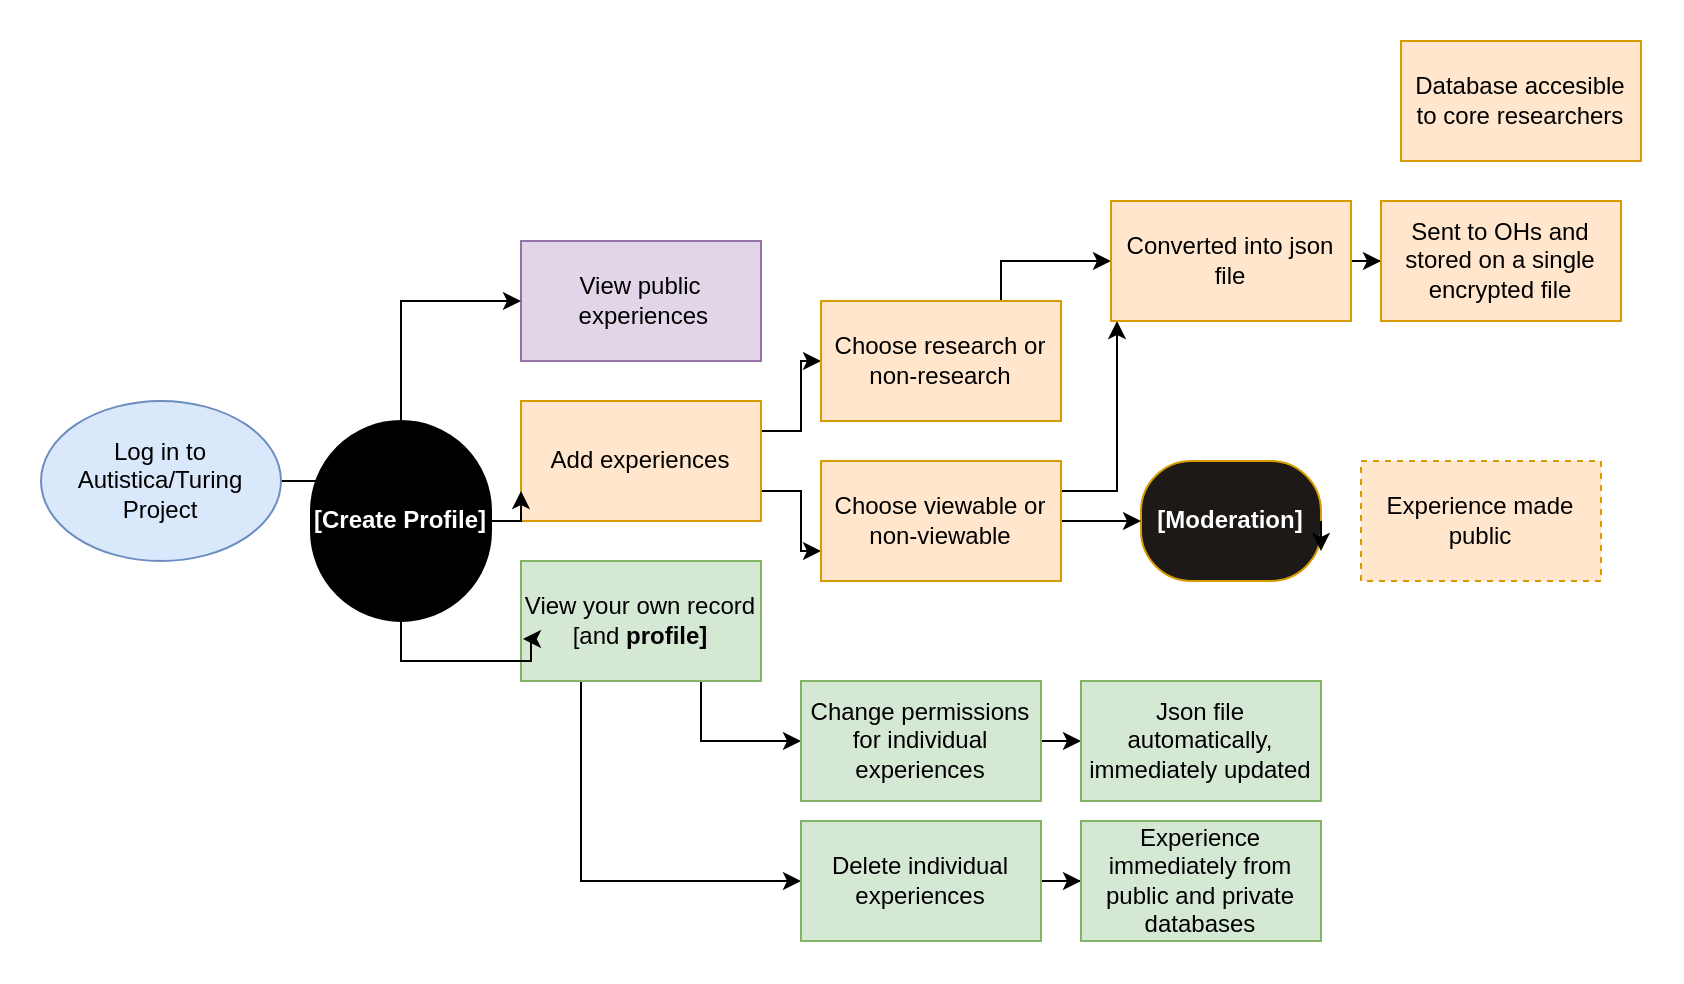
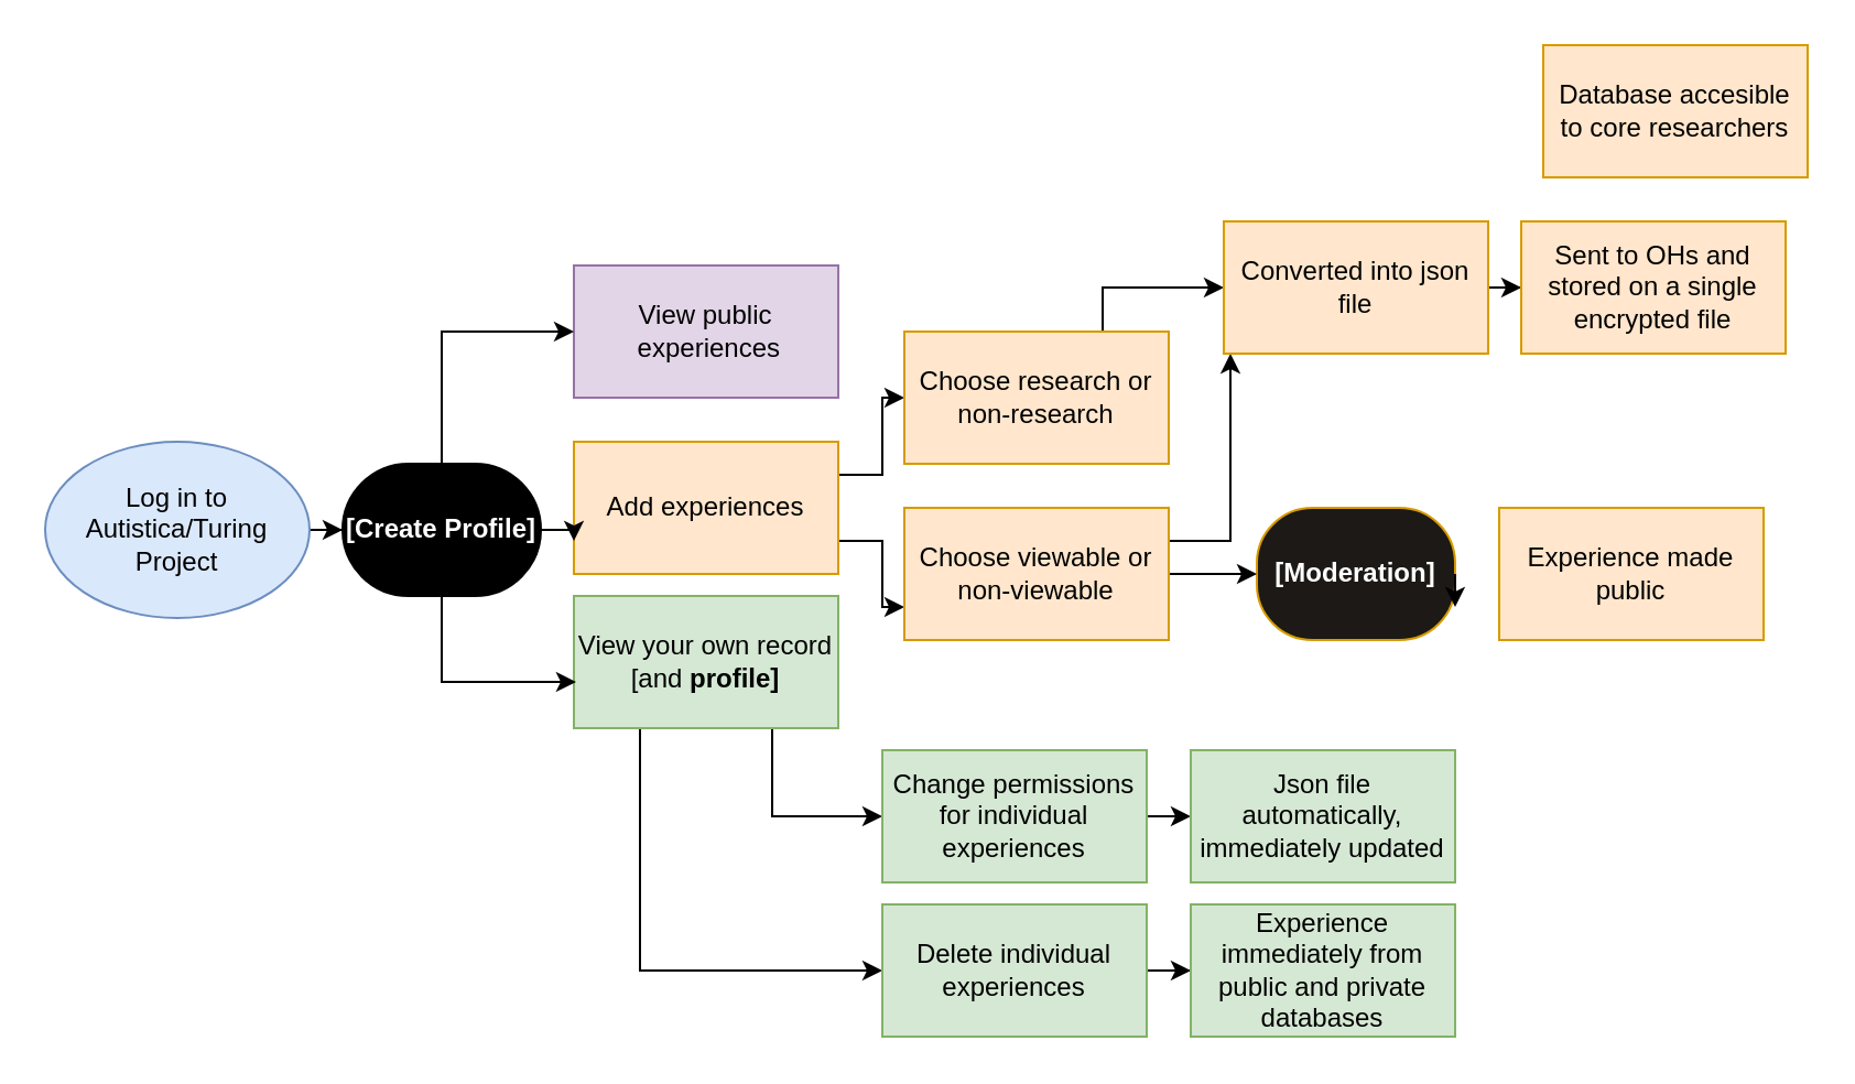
  <mxCell id="0" />
  <mxCell id="1" parent="0" />
  <mxCell id="2" style="edgeStyle=orthogonalEdgeStyle;rounded=0;orthogonalLoop=1;jettySize=auto;html=1;exitX=1;exitY=0.5;exitDx=0;exitDy=0;" edge="1" parent="1" source="3" target="20"><mxGeometry relative="1" as="geometry" /></mxCell>
  <mxCell id="3" value="Log in to Autistica/Turing Project" style="ellipse;whiteSpace=wrap;html=1;fillColor=#dae8fc;strokeColor=#6c8ebf;" vertex="1" parent="1"><mxGeometry y="200" width="120" height="80" as="geometry" x="20" /></mxCell>
  <mxCell id="4" value="View public &amp;nbsp;experiences" style="rounded=0;whiteSpace=wrap;html=1;fillColor=#e1d5e7;strokeColor=#9673a6;" vertex="1" parent="1"><mxGeometry x="260" y="120" width="120" height="60" as="geometry" /></mxCell>
  <mxCell id="5" style="edgeStyle=orthogonalEdgeStyle;rounded=0;orthogonalLoop=1;jettySize=auto;html=1;exitX=1;exitY=0.25;exitDx=0;exitDy=0;entryX=0;entryY=0.5;entryDx=0;entryDy=0;" edge="1" parent="1" source="7" target="16"><mxGeometry relative="1" as="geometry" /></mxCell>
  <mxCell id="6" style="edgeStyle=orthogonalEdgeStyle;rounded=0;orthogonalLoop=1;jettySize=auto;html=1;exitX=1;exitY=0.75;exitDx=0;exitDy=0;entryX=0;entryY=0.75;entryDx=0;entryDy=0;" edge="1" parent="1" source="7" target="14"><mxGeometry relative="1" as="geometry" /></mxCell>
  <mxCell id="7" value="Add experiences" style="rounded=0;whiteSpace=wrap;html=1;fillColor=#ffe6cc;strokeColor=#d79b00;" vertex="1" parent="1"><mxGeometry x="260" y="200" width="120" height="60" as="geometry" /></mxCell>
  <mxCell id="8" value="&lt;b&gt;&lt;font color=&quot;#ffffff&quot;&gt;[Moderation]&lt;/font&gt;&lt;/b&gt;" style="rounded=1;whiteSpace=wrap;html=1;arcSize=42;fillColor=#1C1916;strokeColor=#d79b00;" vertex="1" parent="1"><mxGeometry x="570" y="230" width="90" height="60" as="geometry" /></mxCell>
  <mxCell id="9" style="edgeStyle=orthogonalEdgeStyle;rounded=0;orthogonalLoop=1;jettySize=auto;html=1;exitX=0.75;exitY=1;exitDx=0;exitDy=0;entryX=0;entryY=0.5;entryDx=0;entryDy=0;" edge="1" parent="1" source="11" target="22"><mxGeometry relative="1" as="geometry" /></mxCell>
  <mxCell id="10" style="edgeStyle=orthogonalEdgeStyle;rounded=0;orthogonalLoop=1;jettySize=auto;html=1;exitX=0.25;exitY=1;exitDx=0;exitDy=0;entryX=0;entryY=0.5;entryDx=0;entryDy=0;" edge="1" parent="1" source="11" target="24"><mxGeometry relative="1" as="geometry" /></mxCell>
- <mxCell id="11" value="View your own record [and &lt;b&gt;profile]&lt;/b&gt;" style="rounded=0;whiteSpace=wrap;html=1;fillColor=#d5e8d4;strokeColor=#82b366;" vertex="1" parent="1"><mxGeometry x="260" y="280" width="120" height="60" as="geometry" /></mxCell>
+ <mxCell id="11" value="View your own record [and &lt;b&gt;profile]&lt;/b&gt;" style="rounded=0;whiteSpace=wrap;html=1;fillColor=#d5e8d4;strokeColor=#82b366;" vertex="1" parent="1"><mxGeometry x="260" y="270" width="120" height="60" as="geometry" /></mxCell>
  <mxCell id="12" style="edgeStyle=orthogonalEdgeStyle;rounded=0;orthogonalLoop=1;jettySize=auto;html=1;exitX=1;exitY=0.5;exitDx=0;exitDy=0;entryX=0;entryY=0.5;entryDx=0;entryDy=0;" edge="1" parent="1" source="14" target="8"><mxGeometry relative="1" as="geometry" /></mxCell>
  <mxCell id="13" style="edgeStyle=orthogonalEdgeStyle;rounded=0;orthogonalLoop=1;jettySize=auto;html=1;exitX=1;exitY=0.25;exitDx=0;exitDy=0;entryX=0.025;entryY=1;entryDx=0;entryDy=0;entryPerimeter=0;" edge="1" parent="1" source="14" target="27"><mxGeometry relative="1" as="geometry" /></mxCell>
  <mxCell id="14" value="Choose viewable or non-viewable&lt;span style=&quot;font-family: &amp;#34;helvetica&amp;#34; , &amp;#34;arial&amp;#34; , sans-serif ; font-size: 0px ; white-space: nowrap&quot;&gt;%3CmxGraphModel%3E%3Croot%3E%3CmxCell%20id%3D%220%22%2F%3E%3CmxCell%20id%3D%221%22%20parent%3D%220%22%2F%3E%3CmxCell%20id%3D%222%22%20value%3D%22View%20public%20%26amp%3Bnbsp%3Bexperiences%22%20style%3D%22rounded%3D0%3BwhiteSpace%3Dwrap%3Bhtml%3D1%3B%22%20vertex%3D%221%22%20parent%3D%221%22%3E%3CmxGeometry%20x%3D%22240%22%20y%3D%22160%22%20width%3D%22120%22%20height%3D%2260%22%20as%3D%22geometry%22%2F%3E%3C%2FmxCell%3E%3C%2Froot%3E%3C%2FmxGraphModel%3E&lt;/span&gt;" style="rounded=0;whiteSpace=wrap;html=1;fillColor=#ffe6cc;strokeColor=#d79b00;" vertex="1" parent="1"><mxGeometry x="410" y="230" width="120" height="60" as="geometry" /></mxCell>
  <mxCell id="15" style="edgeStyle=orthogonalEdgeStyle;rounded=0;orthogonalLoop=1;jettySize=auto;html=1;exitX=0.75;exitY=0;exitDx=0;exitDy=0;entryX=0;entryY=0.5;entryDx=0;entryDy=0;" edge="1" parent="1" source="16" target="27"><mxGeometry relative="1" as="geometry" /></mxCell>
  <mxCell id="16" value="Choose research or non-research" style="rounded=0;whiteSpace=wrap;html=1;fillColor=#ffe6cc;strokeColor=#d79b00;" vertex="1" parent="1"><mxGeometry x="410" y="150" width="120" height="60" as="geometry" /></mxCell>
  <mxCell id="17" style="edgeStyle=orthogonalEdgeStyle;rounded=0;orthogonalLoop=1;jettySize=auto;html=1;exitX=1;exitY=0.5;exitDx=0;exitDy=0;entryX=0;entryY=0.75;entryDx=0;entryDy=0;" edge="1" parent="1" source="20" target="7"><mxGeometry relative="1" as="geometry" /></mxCell>
  <mxCell id="18" style="edgeStyle=orthogonalEdgeStyle;rounded=0;orthogonalLoop=1;jettySize=auto;html=1;exitX=0.5;exitY=0;exitDx=0;exitDy=0;entryX=0;entryY=0.5;entryDx=0;entryDy=0;" edge="1" parent="1" source="20" target="4"><mxGeometry relative="1" as="geometry" /></mxCell>
  <mxCell id="19" style="edgeStyle=orthogonalEdgeStyle;rounded=0;orthogonalLoop=1;jettySize=auto;html=1;exitX=0.5;exitY=1;exitDx=0;exitDy=0;entryX=0.008;entryY=0.65;entryDx=0;entryDy=0;entryPerimeter=0;" edge="1" parent="1" source="20" target="11"><mxGeometry relative="1" as="geometry" /></mxCell>
- <mxCell id="20" value="&lt;b&gt;&lt;font color=&quot;#ffffff&quot;&gt;[Create Profile]&lt;/font&gt;&lt;/b&gt;" style="rounded=1;whiteSpace=wrap;html=1;arcSize=50;fillColor=#000000;" vertex="1" parent="1"><mxGeometry x="155" y="210" width="90" height="100" as="geometry" /></mxCell>
+ <mxCell id="20" value="&lt;b&gt;&lt;font color=&quot;#ffffff&quot;&gt;[Create Profile]&lt;/font&gt;&lt;/b&gt;" style="rounded=1;whiteSpace=wrap;html=1;arcSize=50;fillColor=#000000;" vertex="1" parent="1"><mxGeometry x="155" y="210" width="90" height="60" as="geometry" /></mxCell>
  <mxCell id="21" style="edgeStyle=orthogonalEdgeStyle;rounded=0;orthogonalLoop=1;jettySize=auto;html=1;exitX=1;exitY=0.5;exitDx=0;exitDy=0;entryX=0;entryY=0.5;entryDx=0;entryDy=0;" edge="1" parent="1" source="22" target="30"><mxGeometry relative="1" as="geometry" /></mxCell>
  <mxCell id="22" value="Change permissions for individual experiences" style="rounded=0;whiteSpace=wrap;html=1;fillColor=#d5e8d4;strokeColor=#82b366;" vertex="1" parent="1"><mxGeometry x="400" y="340" width="120" height="60" as="geometry" /></mxCell>
  <mxCell id="23" style="edgeStyle=orthogonalEdgeStyle;rounded=0;orthogonalLoop=1;jettySize=auto;html=1;exitX=1;exitY=0.5;exitDx=0;exitDy=0;" edge="1" parent="1" source="24" target="32"><mxGeometry relative="1" as="geometry" /></mxCell>
  <mxCell id="24" value="Delete individual experiences" style="rounded=0;whiteSpace=wrap;html=1;fillColor=#d5e8d4;strokeColor=#82b366;" vertex="1" parent="1"><mxGeometry x="400" y="410" width="120" height="60" as="geometry" /></mxCell>
  <mxCell id="25" style="edgeStyle=orthogonalEdgeStyle;rounded=0;orthogonalLoop=1;jettySize=auto;html=1;exitX=1;exitY=0.5;exitDx=0;exitDy=0;entryX=1;entryY=0.75;entryDx=0;entryDy=0;" edge="1" parent="1" source="8" target="8"><mxGeometry relative="1" as="geometry" /></mxCell>
  <mxCell id="26" style="edgeStyle=orthogonalEdgeStyle;rounded=0;orthogonalLoop=1;jettySize=auto;html=1;exitX=1;exitY=0.5;exitDx=0;exitDy=0;" edge="1" parent="1" source="27" target="28"><mxGeometry relative="1" as="geometry" /></mxCell>
  <mxCell id="27" value="Converted into json file" style="rounded=0;whiteSpace=wrap;html=1;fillColor=#ffe6cc;strokeColor=#d79b00;" vertex="1" parent="1"><mxGeometry x="555" y="100" width="120" height="60" as="geometry" /></mxCell>
  <mxCell id="28" value="Sent to OHs and stored on a single encrypted file" style="rounded=0;whiteSpace=wrap;html=1;fillColor=#ffe6cc;strokeColor=#d79b00;" vertex="1" parent="1"><mxGeometry x="690" y="100" width="120" height="60" as="geometry" /></mxCell>
  <mxCell id="29" value="Database accesible to core researchers" style="rounded=0;whiteSpace=wrap;html=1;fillColor=#ffe6cc;strokeColor=#d79b00;" vertex="1" parent="1"><mxGeometry x="700" y="20" width="120" height="60" as="geometry" /></mxCell>
  <mxCell id="30" value="Json file automatically, immediately updated" style="rounded=0;whiteSpace=wrap;html=1;fillColor=#d5e8d4;strokeColor=#82b366;" vertex="1" parent="1"><mxGeometry x="540" y="340" width="120" height="60" as="geometry" /></mxCell>
- <mxCell id="31" value="Experience made public" style="rounded=0;whiteSpace=wrap;html=1;fillColor=#ffe6cc;strokeColor=#d79b00;dashed=1;" vertex="1" parent="1"><mxGeometry x="680" y="230" width="120" height="60" as="geometry" /></mxCell>
+ <mxCell id="31" value="Experience made public" style="rounded=0;whiteSpace=wrap;html=1;fillColor=#ffe6cc;strokeColor=#d79b00;" vertex="1" parent="1"><mxGeometry x="680" y="230" width="120" height="60" as="geometry" /></mxCell>
  <mxCell id="32" value="Experience immediately from public and private databases" style="rounded=0;whiteSpace=wrap;html=1;fillColor=#d5e8d4;strokeColor=#82b366;" vertex="1" parent="1"><mxGeometry x="540" y="410" width="120" height="60" as="geometry" /></mxCell>
